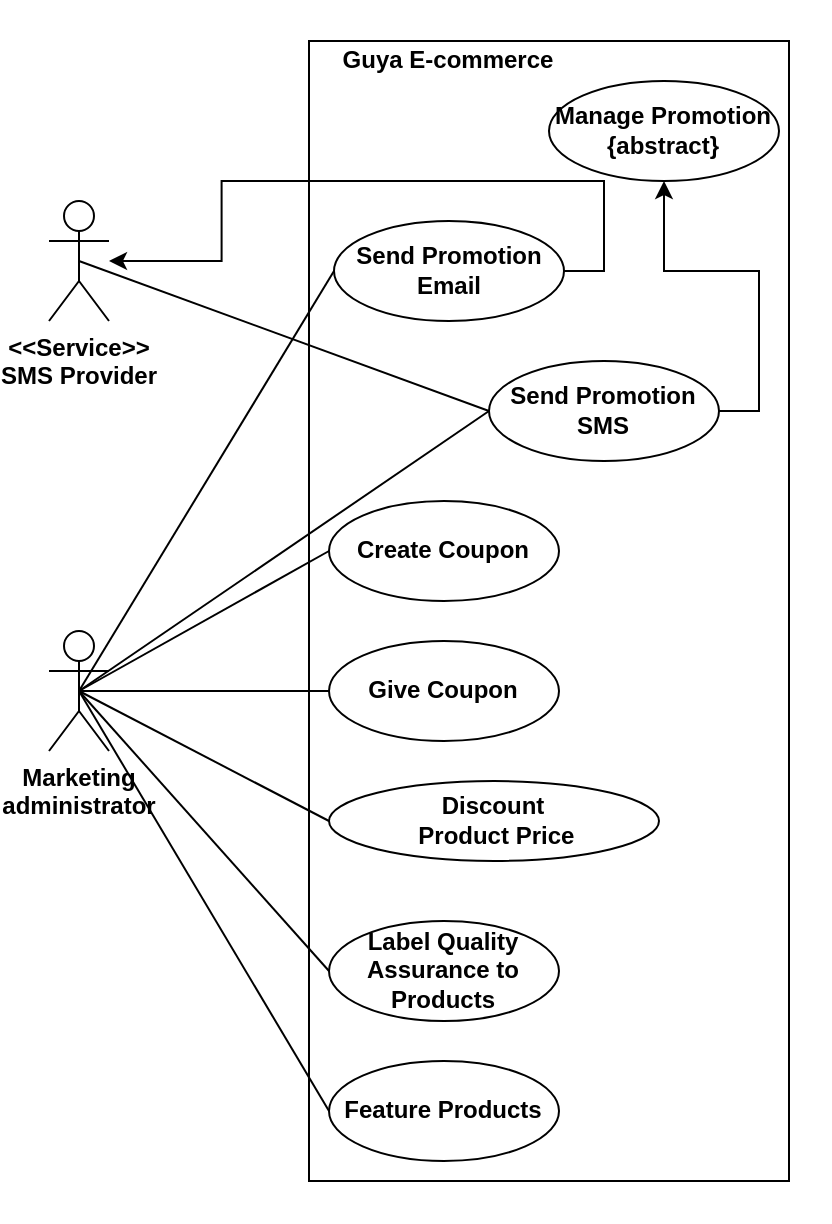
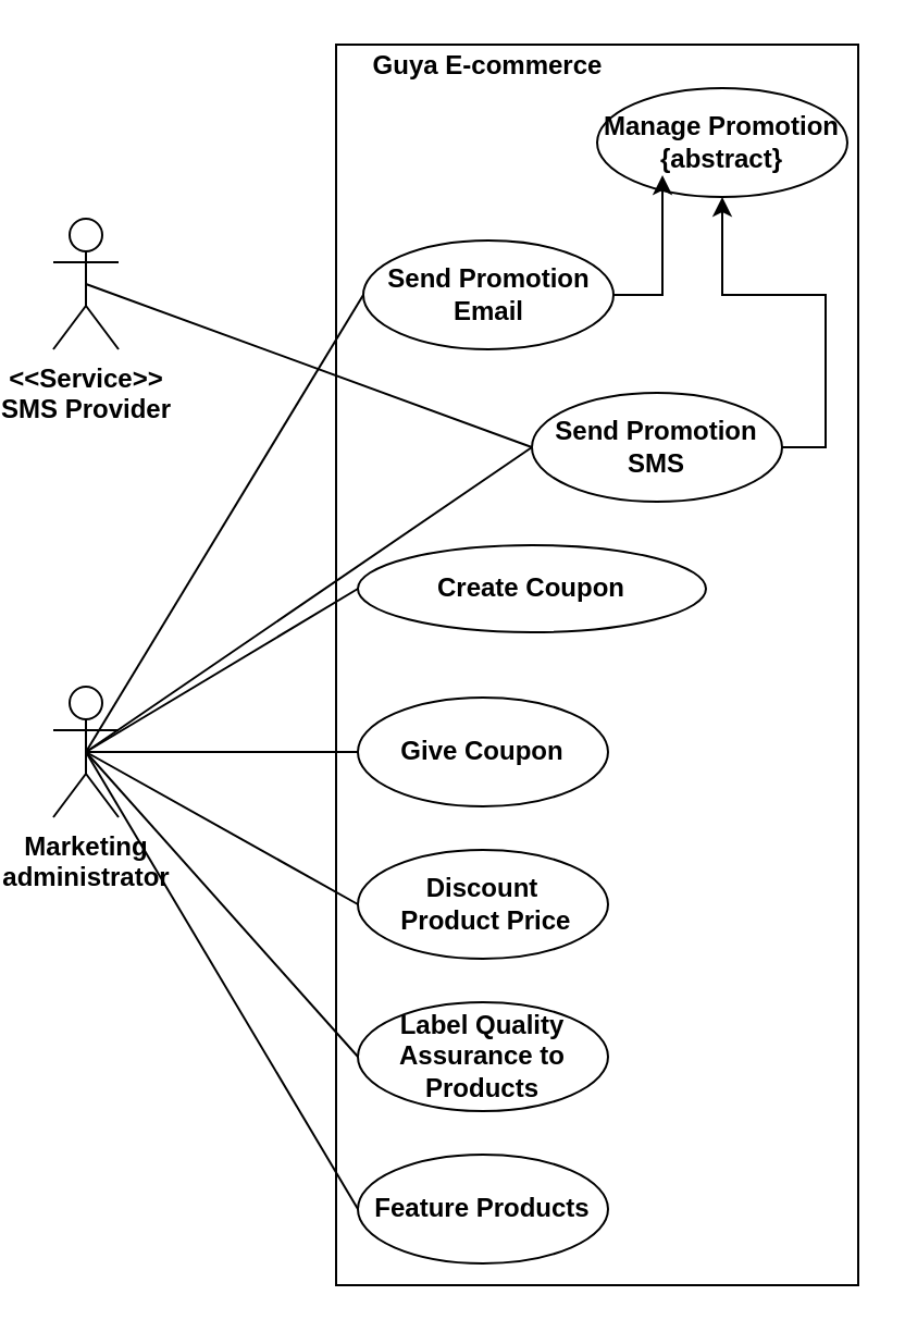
  <mxCell id="0" />
  <mxCell id="1" parent="0" />
  <mxCell id="2" value="Marketing&lt;br&gt;administrator" style="shape=umlActor;verticalLabelPosition=bottom;labelBackgroundColor=#ffffff;verticalAlign=top;html=1;outlineConnect=0;fontStyle=1" vertex="1" parent="1"><mxGeometry x="20" y="315" width="30" height="60" as="geometry" /></mxCell>
  <mxCell id="3" value="" style="rounded=0;whiteSpace=wrap;html=1;" vertex="1" parent="1"><mxGeometry x="150" y="20" width="240" height="570" as="geometry" /></mxCell>
  <mxCell id="4" value="Guya E-commerce" style="text;html=1;strokeColor=none;fillColor=none;align=center;verticalAlign=middle;whiteSpace=wrap;rounded=0;fontStyle=1" vertex="1" parent="1"><mxGeometry x="160" y="20" width="120" height="20" as="geometry" /></mxCell>
  <mxCell id="5" value="Manage Promotion&lt;br&gt;{abstract}" style="ellipse;whiteSpace=wrap;html=1;fontStyle=1;align=center;horizontal=1;labelBackgroundColor=none;labelBorderColor=none;shadow=0;" vertex="1" parent="1"><mxGeometry x="270" y="40" width="115" height="50" as="geometry" /></mxCell>
- <mxCell id="6" style="edgeStyle=orthogonalEdgeStyle;rounded=0;orthogonalLoop=1;jettySize=auto;html=1;exitX=1;exitY=0.5;exitDx=0;exitDy=0;" edge="1" parent="1" source="7" target="17"><mxGeometry relative="1" as="geometry" /></mxCell>
+ <mxCell id="6" style="edgeStyle=orthogonalEdgeStyle;rounded=0;orthogonalLoop=1;jettySize=auto;html=1;exitX=1;exitY=0.5;exitDx=0;exitDy=0;entryX=0.261;entryY=0.8;entryDx=0;entryDy=0;entryPerimeter=0;" edge="1" parent="1" source="7" target="5"><mxGeometry relative="1" as="geometry" /></mxCell>
  <mxCell id="7" value="Send Promotion Email" style="ellipse;whiteSpace=wrap;html=1;fontStyle=1;align=center;horizontal=1;labelBackgroundColor=none;labelBorderColor=none;shadow=0;" vertex="1" parent="1"><mxGeometry x="162.5" y="110" width="115" height="50" as="geometry" /></mxCell>
  <mxCell id="8" style="edgeStyle=orthogonalEdgeStyle;rounded=0;orthogonalLoop=1;jettySize=auto;html=1;exitX=1;exitY=0.5;exitDx=0;exitDy=0;" edge="1" parent="1" source="9" target="5"><mxGeometry relative="1" as="geometry" /></mxCell>
  <mxCell id="9" value="Send Promotion SMS" style="ellipse;whiteSpace=wrap;html=1;fontStyle=1;align=center;horizontal=1;labelBackgroundColor=none;labelBorderColor=none;shadow=0;" vertex="1" parent="1"><mxGeometry x="240" y="180" width="115" height="50" as="geometry" /></mxCell>
- <mxCell id="10" value="Create Coupon" style="ellipse;whiteSpace=wrap;html=1;fontStyle=1;align=center;horizontal=1;labelBackgroundColor=none;labelBorderColor=none;shadow=0;" vertex="1" parent="1"><mxGeometry x="160" y="250" width="115" height="50" as="geometry" /></mxCell>
+ <mxCell id="10" value="Create Coupon" style="ellipse;whiteSpace=wrap;html=1;fontStyle=1;align=center;horizontal=1;labelBackgroundColor=none;labelBorderColor=none;shadow=0;" vertex="1" parent="1"><mxGeometry x="160" y="250" width="160" height="40" as="geometry" /></mxCell>
  <mxCell id="11" value="Give Coupon" style="ellipse;whiteSpace=wrap;html=1;fontStyle=1;align=center;horizontal=1;labelBackgroundColor=none;labelBorderColor=none;shadow=0;" vertex="1" parent="1"><mxGeometry x="160" y="320" width="115" height="50" as="geometry" /></mxCell>
- <mxCell id="12" value="Discount&lt;br&gt;&amp;nbsp;Product Price" style="ellipse;whiteSpace=wrap;html=1;fontStyle=1;align=center;horizontal=1;labelBackgroundColor=none;labelBorderColor=none;shadow=0;" vertex="1" parent="1"><mxGeometry x="160" y="390" width="165" height="40" as="geometry" /></mxCell>
+ <mxCell id="12" value="Discount&lt;br&gt;&amp;nbsp;Product Price" style="ellipse;whiteSpace=wrap;html=1;fontStyle=1;align=center;horizontal=1;labelBackgroundColor=none;labelBorderColor=none;shadow=0;" vertex="1" parent="1"><mxGeometry x="160" y="390" width="115" height="50" as="geometry" /></mxCell>
  <mxCell id="13" value="Label Quality&lt;br&gt;Assurance to Products" style="ellipse;whiteSpace=wrap;html=1;fontStyle=1;align=center;horizontal=1;labelBackgroundColor=none;labelBorderColor=none;shadow=0;" vertex="1" parent="1"><mxGeometry x="160" y="460" width="115" height="50" as="geometry" /></mxCell>
  <mxCell id="14" value="Feature Products" style="ellipse;whiteSpace=wrap;html=1;fontStyle=1;align=center;horizontal=1;labelBackgroundColor=none;labelBorderColor=none;shadow=0;" vertex="1" parent="1"><mxGeometry x="160" y="530" width="115" height="50" as="geometry" /></mxCell>
  <mxCell id="15" value="" style="endArrow=none;html=1;entryX=0;entryY=0.5;entryDx=0;entryDy=0;exitX=0.5;exitY=0.5;exitDx=0;exitDy=0;exitPerimeter=0;" edge="1" parent="1" source="2" target="9"><mxGeometry width="50" height="50" relative="1" as="geometry"><mxPoint x="55" y="170" as="sourcePoint" /><mxPoint x="172.5" y="145" as="targetPoint" /></mxGeometry></mxCell>
  <mxCell id="16" style="edgeStyle=none;orthogonalLoop=1;jettySize=auto;html=1;exitX=0.5;exitY=0.5;exitDx=0;exitDy=0;exitPerimeter=0;entryX=0;entryY=0.5;entryDx=0;entryDy=0;endArrow=none;" edge="1" parent="1" source="17" target="9"><mxGeometry relative="1" as="geometry" /></mxCell>
  <mxCell id="17" value="&amp;lt;&amp;lt;Service&amp;gt;&amp;gt;&lt;br&gt;SMS Provider" style="shape=umlActor;verticalLabelPosition=bottom;labelBackgroundColor=#ffffff;verticalAlign=top;html=1;outlineConnect=0;fontStyle=1" vertex="1" parent="1"><mxGeometry x="20" y="100" width="30" height="60" as="geometry" /></mxCell>
  <mxCell id="18" style="edgeStyle=none;orthogonalLoop=1;jettySize=auto;html=1;exitX=0.5;exitY=0.5;exitDx=0;exitDy=0;exitPerimeter=0;entryX=0;entryY=0.5;entryDx=0;entryDy=0;endArrow=none;" edge="1" parent="1" source="2" target="10"><mxGeometry relative="1" as="geometry" /></mxCell>
  <mxCell id="19" style="edgeStyle=none;orthogonalLoop=1;jettySize=auto;html=1;exitX=0.5;exitY=0.5;exitDx=0;exitDy=0;exitPerimeter=0;entryX=0;entryY=0.5;entryDx=0;entryDy=0;endArrow=none;" edge="1" parent="1" source="2" target="11"><mxGeometry relative="1" as="geometry" /></mxCell>
  <mxCell id="20" style="edgeStyle=none;orthogonalLoop=1;jettySize=auto;html=1;exitX=0.5;exitY=0.5;exitDx=0;exitDy=0;exitPerimeter=0;entryX=0;entryY=0.5;entryDx=0;entryDy=0;endArrow=none;" edge="1" parent="1" source="2" target="12"><mxGeometry relative="1" as="geometry" /></mxCell>
  <mxCell id="21" style="edgeStyle=none;orthogonalLoop=1;jettySize=auto;html=1;exitX=0.5;exitY=0.5;exitDx=0;exitDy=0;exitPerimeter=0;entryX=0;entryY=0.5;entryDx=0;entryDy=0;endArrow=none;" edge="1" parent="1" source="2" target="13"><mxGeometry relative="1" as="geometry" /></mxCell>
  <mxCell id="22" style="edgeStyle=none;orthogonalLoop=1;jettySize=auto;html=1;exitX=0.5;exitY=0.5;exitDx=0;exitDy=0;exitPerimeter=0;entryX=0;entryY=0.5;entryDx=0;entryDy=0;endArrow=none;" edge="1" parent="1" source="2" target="14"><mxGeometry relative="1" as="geometry" /></mxCell>
  <mxCell id="23" style="edgeStyle=none;orthogonalLoop=1;jettySize=auto;html=1;exitX=0.5;exitY=0.5;exitDx=0;exitDy=0;exitPerimeter=0;entryX=0;entryY=0.5;entryDx=0;entryDy=0;endArrow=none;" edge="1" parent="1" source="2" target="7"><mxGeometry relative="1" as="geometry" /></mxCell>
